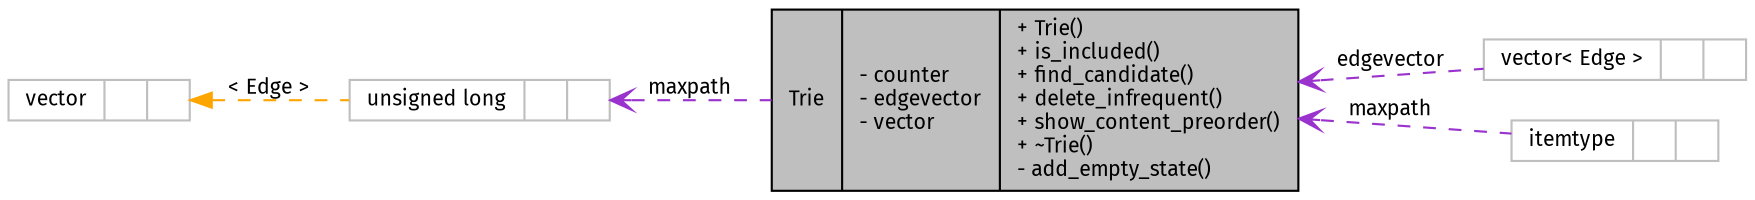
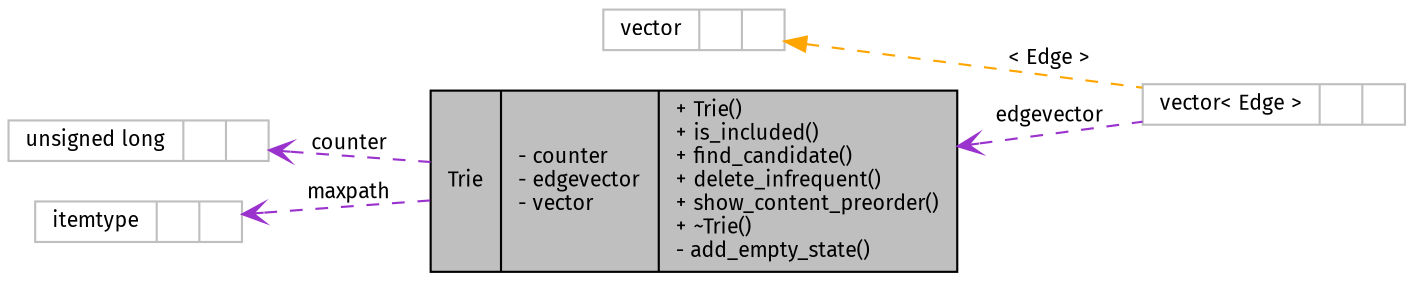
  digraph {
    fontname="Fira Sans"
    rankdir=LR
    node [color=grey75 fillcolor=white fontname="Fira Sans" fontsize=10 shape=record style=filled]
    edge [arrowtail=open color=darkorchid3 dir=back fontname="Fira Sans" fontsize=10 labelfontname="FreeSans.ttf" labelfontsize=10 style=dashed]
    n1 [color=black fillcolor=grey75 fontcolor=black height=0.2 label="{Trie\n|- counter\l- edgevector\l- vector\l|+ Trie()\l+ is_included()\l+ find_candidate()\l+ delete_infrequent()\l+ show_content_preorder()\l+ ~Trie()\l- add_empty_state()\l}" width=0.4]
    n2 [height=0.2 label="{vector\< Edge \>\n||}" width=0.4]
    n3 [height=0.2 label="{unsigned long\n||}" width=0.4]
    n4 [height=0.2 label="{vector\n||}" width=0.4]
    n5 [height=0.2 label="{itemtype\n||}" width=0.4]
    n1 -> n2 [label=edgevector]
-   n3 -> n1 [label=maxpath]
-   n4 -> n3 [color=orange label="\< Edge \>" arrowtail=""]
-   n1 -> n5 [label=maxpath]
+   n3 -> n1 [label=counter]
+   n4 -> n2 [color=orange label="\< Edge \>" arrowtail=""]
+   n5 -> n1 [label=maxpath]
  }
